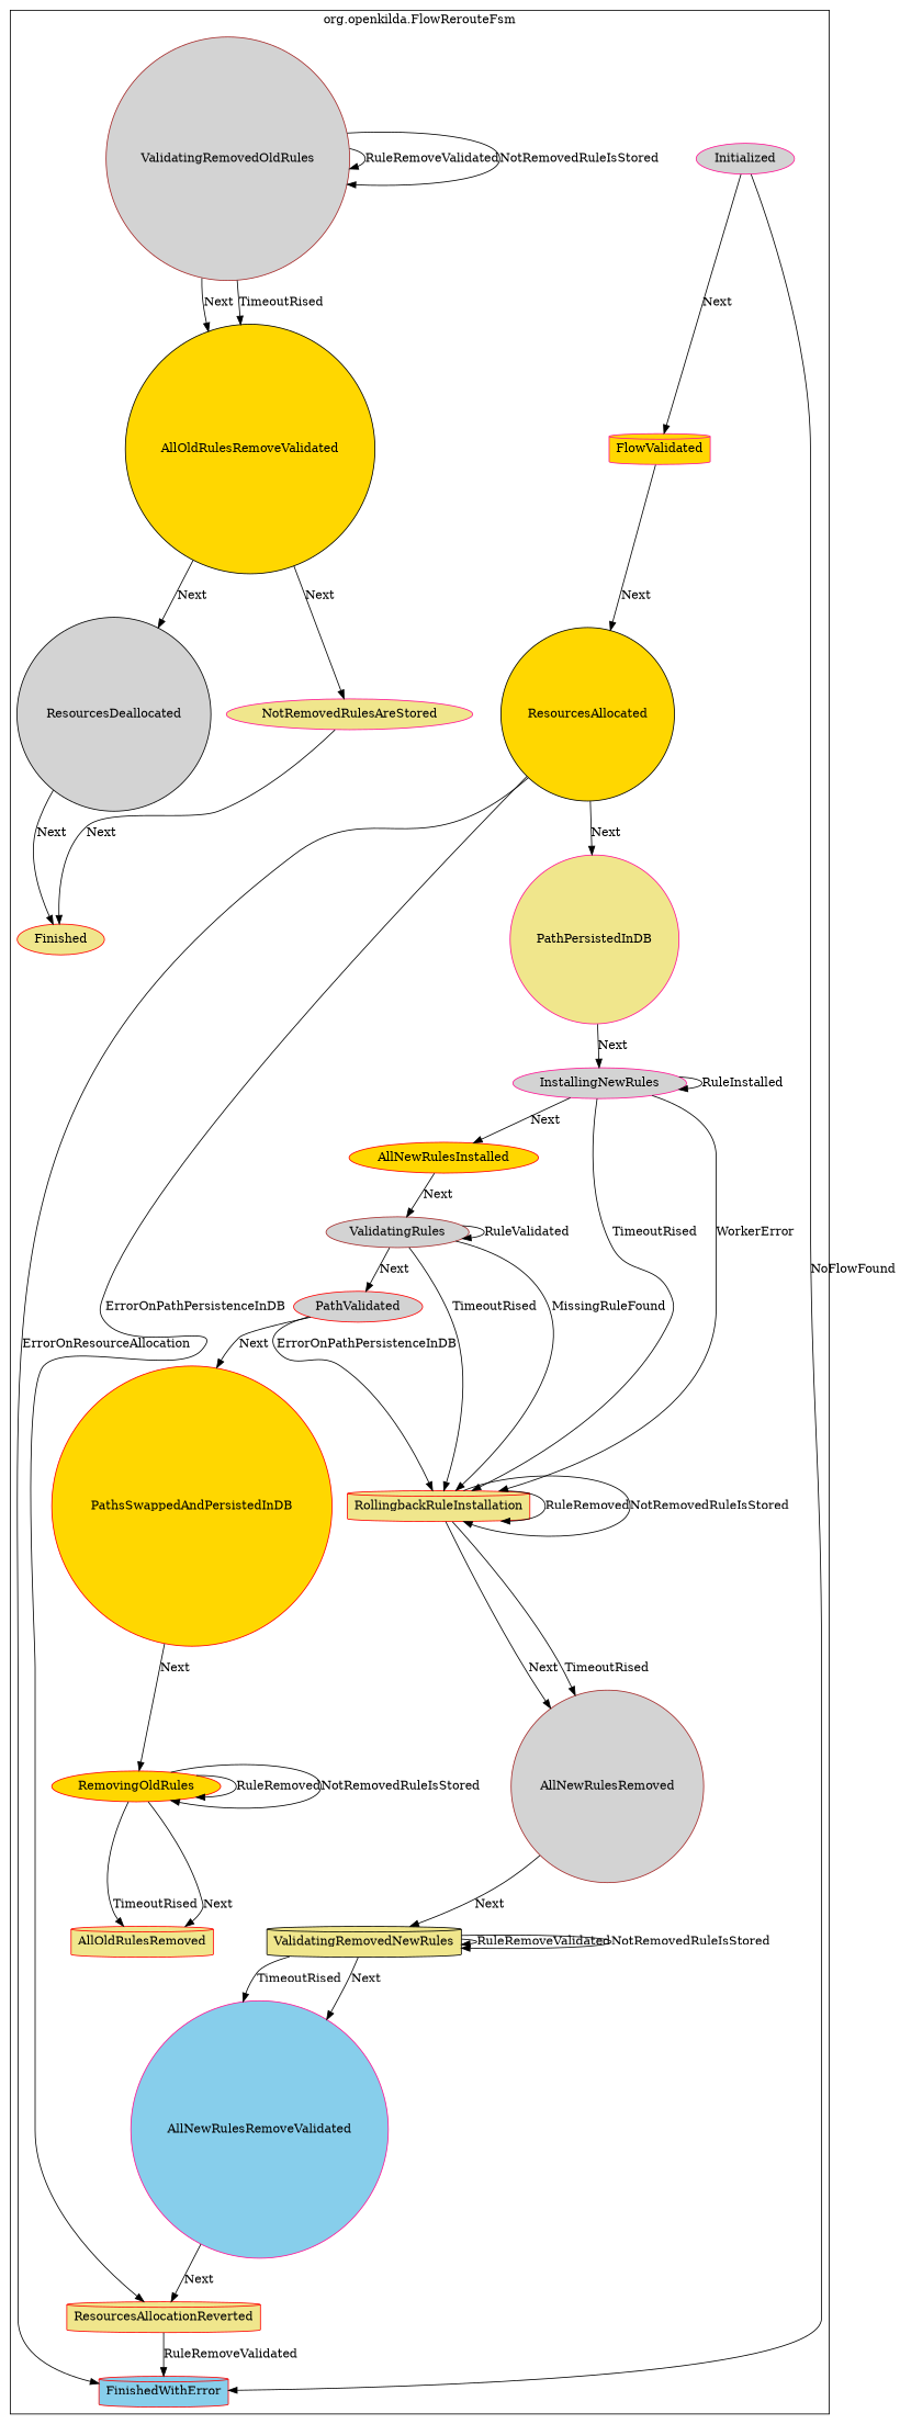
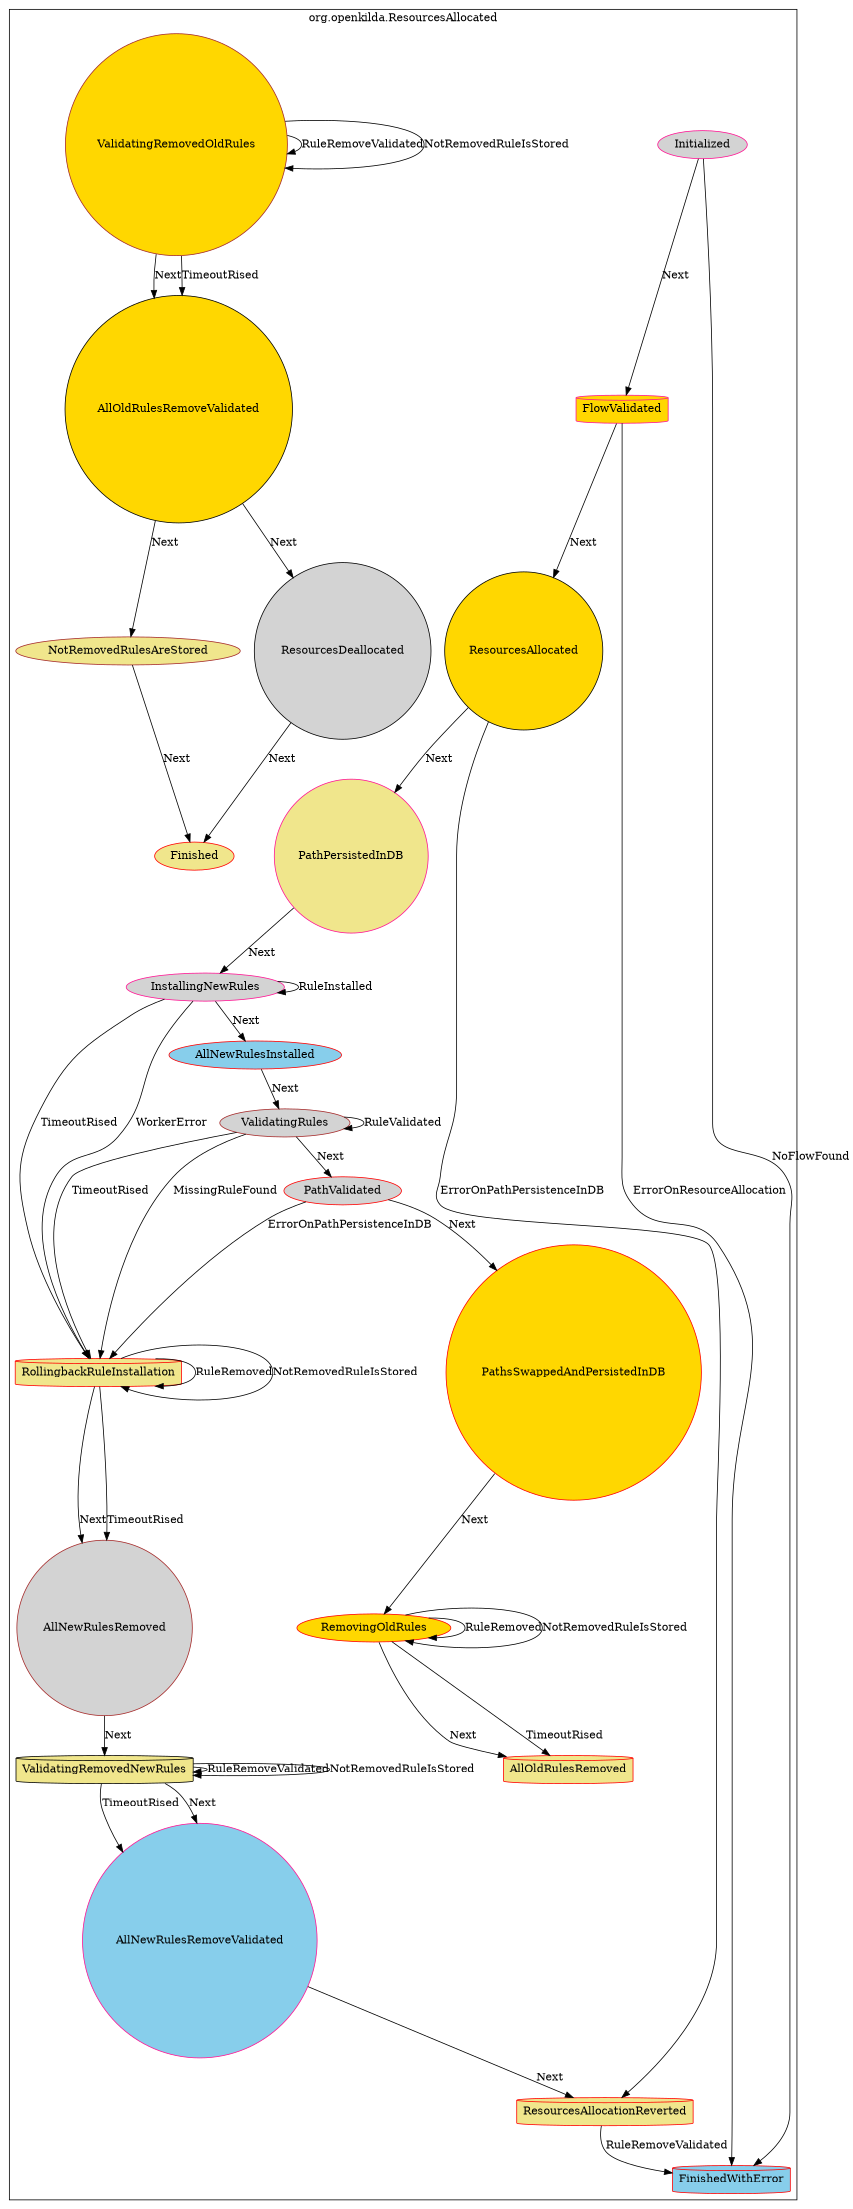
  digraph {
    compound=true
    fontname="DejaVu Serif"
    node [color=red fillcolor=lightgrey fontname="DejaVu Serif" shape=ellipse style=filled]
    edge [fontname="DejaVu Serif"]
    n1 [color=deeppink label=Initialized]
    n2 [color=deeppink fillcolor=gold label=FlowValidated shape=cylinder]
    n3 [fillcolor=skyblue label=FinishedWithError shape=cylinder]
    n4 [color=black fillcolor=gold label=ResourcesAllocated shape=circle]
    n5 [fillcolor=khaki label=ResourcesAllocationReverted shape=cylinder]
    n6 [color=deeppink fillcolor=khaki label=PathPersistedInDB shape=circle]
    n7 [color=deeppink label=InstallingNewRules]
-   n8 [fillcolor=gold label=AllNewRulesInstalled]
+   n8 [fillcolor=skyblue label=AllNewRulesInstalled]
    n9 [fillcolor=khaki label=RollingbackRuleInstallation shape=cylinder]
    n10 [color=brown label=ValidatingRules]
    n11 [label=PathValidated]
    n12 [fillcolor=gold label=PathsSwappedAndPersistedInDB shape=circle]
    n13 [fillcolor=gold label=RemovingOldRules]
    n14 [fillcolor=khaki label=AllOldRulesRemoved shape=cylinder]
-   n15 [color=brown label=ValidatingRemovedOldRules shape=circle]
+   n15 [color=brown fillcolor=gold label=ValidatingRemovedOldRules shape=circle]
    n16 [color=black fillcolor=gold label=AllOldRulesRemoveValidated shape=circle]
    n17 [color=black label=ResourcesDeallocated shape=circle]
-   n18 [color=deeppink fillcolor=khaki label=NotRemovedRulesAreStored]
+   n18 [color=brown fillcolor=khaki label=NotRemovedRulesAreStored]
    n19 [fillcolor=khaki label=Finished]
    n20 [color=brown label=AllNewRulesRemoved shape=circle]
    n21 [color=black fillcolor=khaki label=ValidatingRemovedNewRules shape=cylinder]
    n22 [color=deeppink fillcolor=skyblue label=AllNewRulesRemoveValidated shape=circle]
    subgraph cluster_1 {
-     label="org.openkilda.FlowRerouteFsm"
+     label="org.openkilda.ResourcesAllocated"
      n1
      n2
      n3
      n4
      n5
      n6
      n7
      n8
      n9
      n10
      n11
      n12
      n13
      n14
      n15
      n16
      n17
      n18
      n19
      n20
      n21
      n22
    }
    n1 -> n2 [label=Next]
    n1 -> n3 [label=NoFlowFound]
-   n4 -> n3 [label=ErrorOnResourceAllocation]
+   n2 -> n3 [label=ErrorOnResourceAllocation]
    n2 -> n4 [label=Next]
    n4 -> n5 [label=ErrorOnPathPersistenceInDB]
    n4 -> n6 [label=Next]
    n5 -> n3 [label=RuleRemoveValidated]
    n6 -> n7 [label=Next]
    n7 -> n7 [label=RuleInstalled]
    n7 -> n8 [label=Next]
    n7 -> n9 [label=TimeoutRised]
    n7 -> n9 [label=WorkerError]
    n8 -> n10 [label=Next]
    n9 -> n9 [label=RuleRemoved]
    n9 -> n9 [label=NotRemovedRuleIsStored]
    n9 -> n20 [label=Next]
    n9 -> n20 [label=TimeoutRised]
    n10 -> n9 [label=TimeoutRised]
    n10 -> n9 [label=MissingRuleFound]
    n10 -> n10 [label=RuleValidated]
    n10 -> n11 [label=Next]
    n11 -> n9 [label=ErrorOnPathPersistenceInDB]
    n11 -> n12 [label=Next]
    n12 -> n13 [label=Next]
    n13 -> n13 [label=RuleRemoved]
    n13 -> n13 [label=NotRemovedRuleIsStored]
    n13 -> n14 [label=Next]
    n13 -> n14 [label=TimeoutRised]
    n15 -> n15 [label=RuleRemoveValidated]
    n15 -> n15 [label=NotRemovedRuleIsStored]
    n15 -> n16 [label=Next]
    n15 -> n16 [label=TimeoutRised]
    n16 -> n17 [label=Next]
    n16 -> n18 [label=Next]
    n17 -> n19 [label=Next]
    n18 -> n19 [label=Next]
    n20 -> n21 [label=Next]
    n21 -> n21 [label=RuleRemoveValidated]
    n21 -> n21 [label=NotRemovedRuleIsStored]
    n21 -> n22 [label=Next]
    n21 -> n22 [label=TimeoutRised]
    n22 -> n5 [label=Next]
  }
